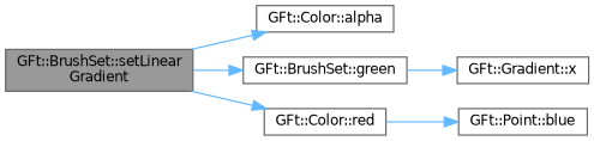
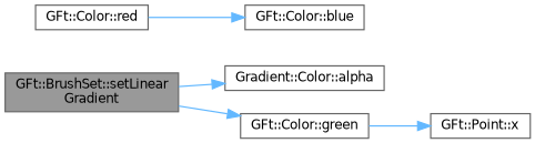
  digraph {
    rankdir=LR
    node [color=grey40 fillcolor=white fontname=Helvetica fontsize=10 shape=box style=filled]
    edge [color=steelblue1 fontname=Helvetica fontsize=10 labelfontname=Helvetica labelfontsize=10 style=solid]
    n1 [color=gray40 fillcolor=grey60 fontcolor=black height=0.2 label="GFt::BrushSet::setLinear\lGradient" width=0.4]
-   n2 [height=0.2 label="GFt::Color::alpha" width=0.4]
-   n3 [height=0.2 label="GFt::BrushSet::green" width=0.4]
+   n2 [height=0.2 label="Gradient::Color::alpha" width=0.4]
+   n3 [height=0.2 label="GFt::Color::green" width=0.4]
    n4 [height=0.2 label="GFt::Color::red" width=0.4]
-   n5 [height=0.2 label="GFt::Point::blue" width=0.4]
-   n6 [height=0.2 label="GFt::Gradient::x" width=0.4]
+   n5 [height=0.2 label="GFt::Color::blue" width=0.4]
+   n6 [height=0.2 label="GFt::Point::x" width=0.4]
    n1 -> n2
    n1 -> n3
-   n1 -> n4
    n3 -> n6
    n4 -> n5
  }
